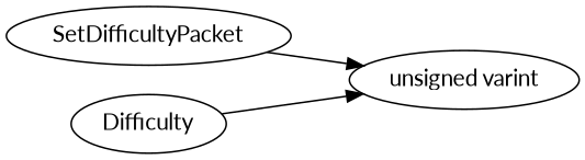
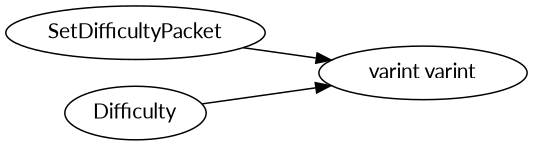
  digraph {
    fontname=Lato
    rankdir=LR
    node [fontname=Lato]
    edge [fontname=Lato]
-   n1 [label="unsigned varint"]
+   n1 [label="varint varint"]
    n2 [label=SetDifficultyPacket]
    n3 [label=Difficulty]
    subgraph sub_1 {
      rank=max
      n1
    }
    n2 -> n1
    n3 -> n1
  }
